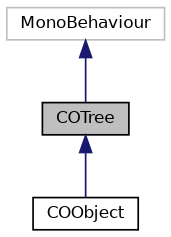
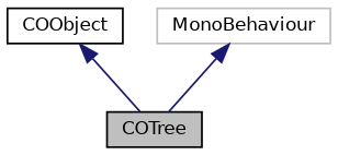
  digraph {
    node [color=black fillcolor=white fontname=Helvetica fontsize=10 shape=record style=filled]
    edge [color=midnightblue dir=back fontname=Helvetica fontsize=10 labelfontname=Helvetica labelfontsize=10 style=solid]
    n1 [fillcolor=grey75 fontcolor=black height=0.2 label=COTree width=0.4]
    n2 [height=0.2 label=COObject width=0.4]
    n3 [color=grey75 height=0.2 label=MonoBehaviour width=0.4]
-   n1 -> n2
+   n2 -> n1
    n3 -> n1
  }
